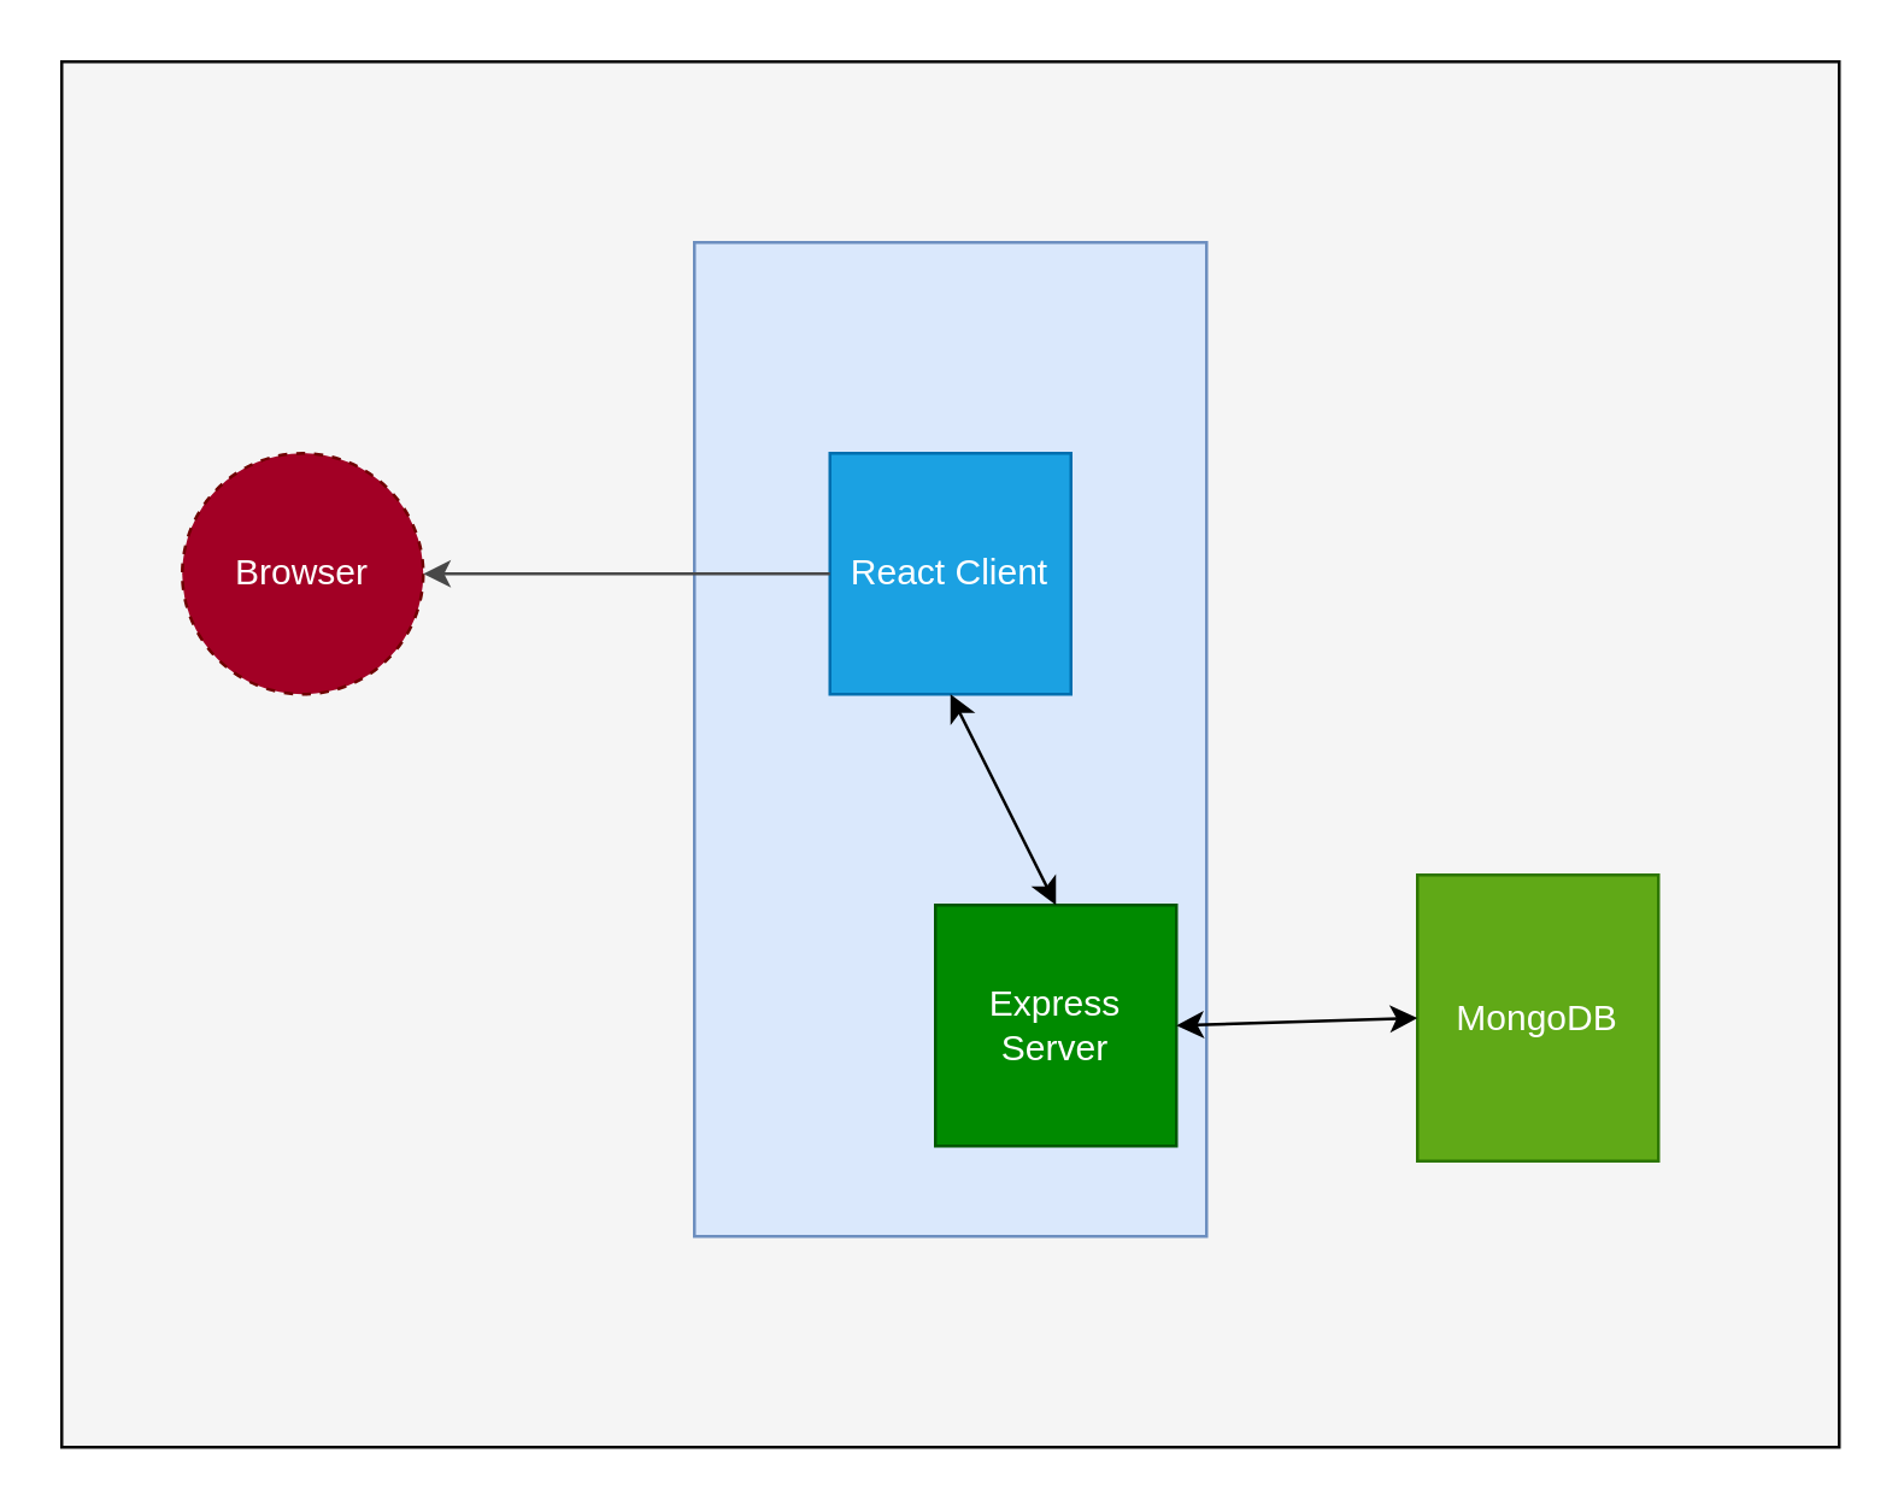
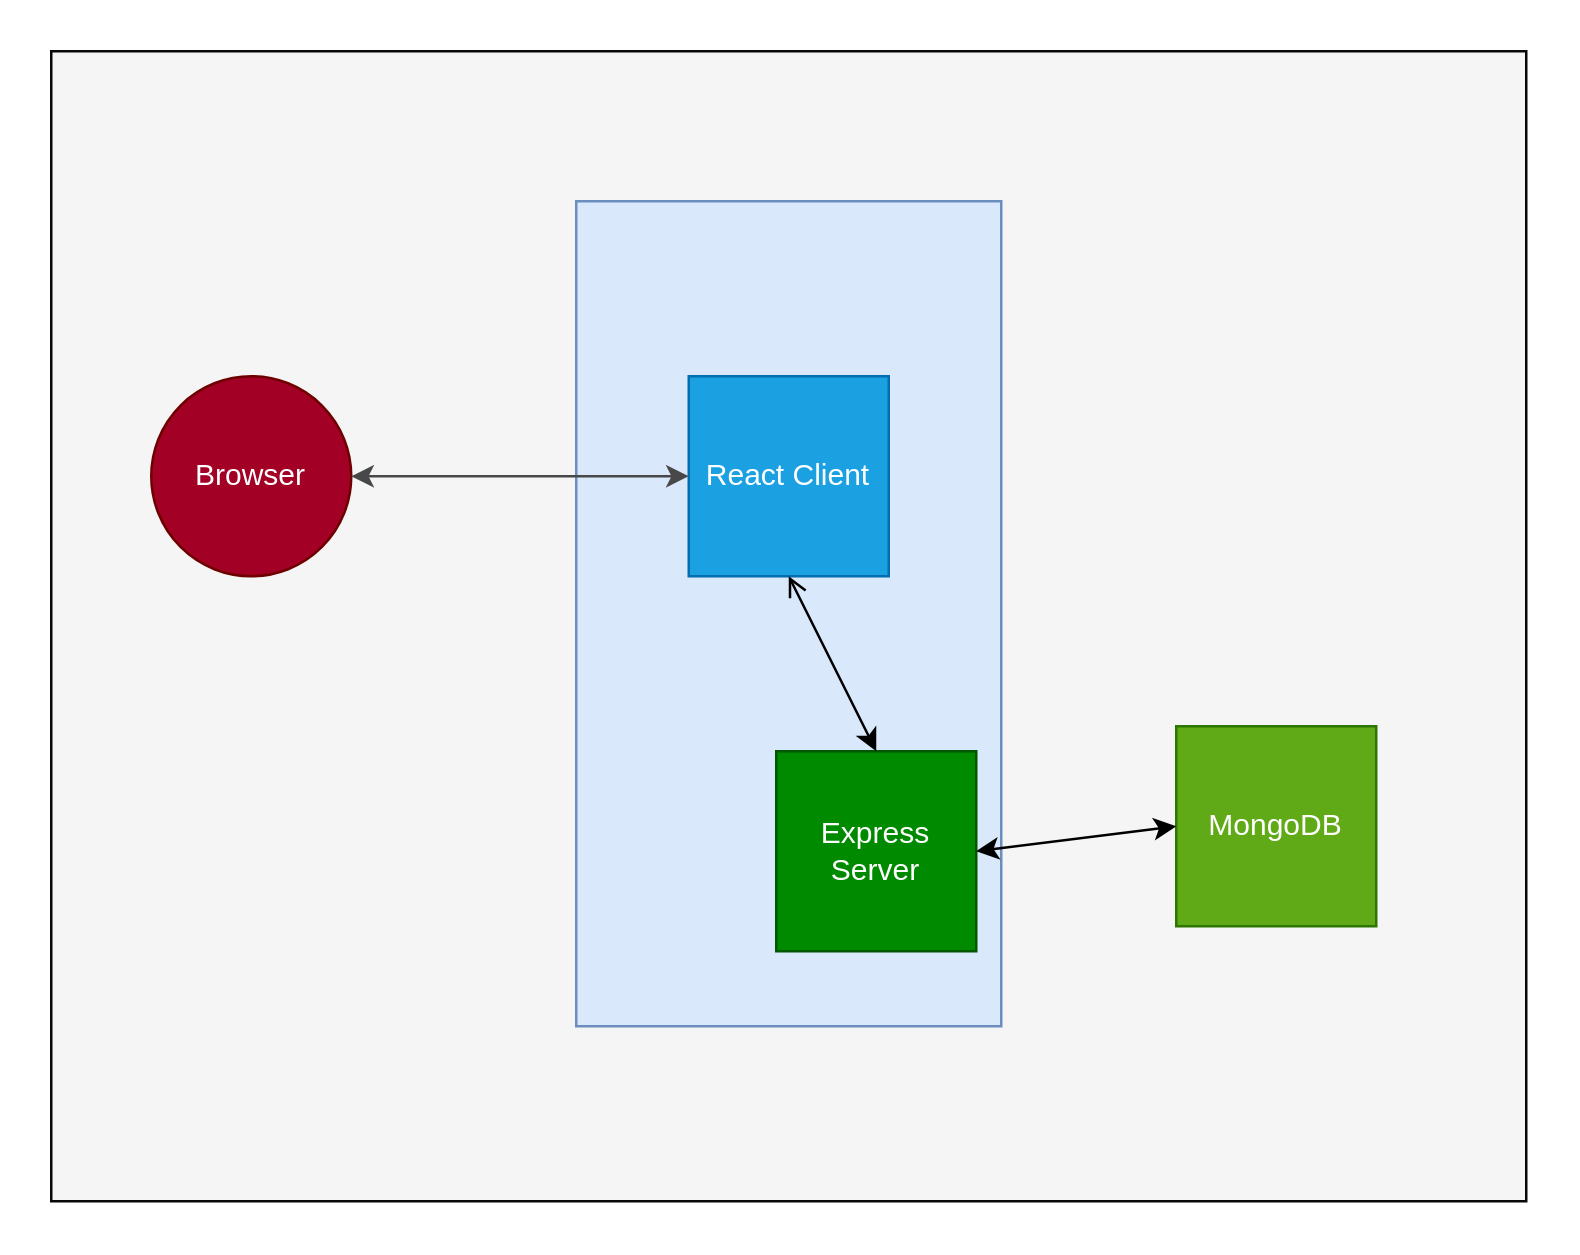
  <mxCell id="0" />
  <mxCell id="1" parent="0" />
  <mxCell id="2" value="" style="rounded=0;whiteSpace=wrap;html=1;fillColor=#f5f5f5;fontColor=#333333;strokeColor=#080808;" vertex="1" parent="1"><mxGeometry x="20" y="20" width="590" height="460" as="geometry" /></mxCell>
  <mxCell id="3" value="" style="rounded=0;whiteSpace=wrap;html=1;fillColor=#dae8fc;strokeColor=#6c8ebf;" vertex="1" parent="1"><mxGeometry x="230" y="80" width="170" height="330" as="geometry" /></mxCell>
  <mxCell id="4" value="React Client" style="whiteSpace=wrap;html=1;aspect=fixed;fillColor=#1ba1e2;fontColor=#ffffff;strokeColor=#006EAF;" vertex="1" parent="1"><mxGeometry x="275" y="150" width="80" height="80" as="geometry" /></mxCell>
  <mxCell id="5" value="Express Server" style="whiteSpace=wrap;html=1;aspect=fixed;fillColor=#008a00;fontColor=#ffffff;strokeColor=#005700;" vertex="1" parent="1"><mxGeometry x="310" y="300" width="80" height="80" as="geometry" /></mxCell>
- <mxCell id="6" value="MongoDB" style="whiteSpace=wrap;html=1;aspect=fixed;fillColor=#60a917;fontColor=#ffffff;strokeColor=#2D7600;" vertex="1" parent="1"><mxGeometry x="470" y="290" width="80" height="95" as="geometry" /></mxCell>
- <mxCell id="7" value="Browser" style="ellipse;whiteSpace=wrap;html=1;aspect=fixed;fillColor=#a20025;fontColor=#ffffff;strokeColor=#6F0000;dashed=1;" vertex="1" parent="1"><mxGeometry x="60" y="150" width="80" height="80" as="geometry" /></mxCell>
- <mxCell id="8" value="" style="endArrow=none;startArrow=classic;html=1;rounded=0;exitX=1;exitY=0.5;exitDx=0;exitDy=0;fillColor=#000000;labelBackgroundColor=#E5E5E5;fontColor=#000000;strokeColor=#484848;" edge="1" parent="1" source="7" target="4"><mxGeometry width="50" height="50" relative="1" as="geometry"><mxPoint x="370" y="540" as="sourcePoint" /><mxPoint x="420" y="490" as="targetPoint" /></mxGeometry></mxCell>
- <mxCell id="9" value="" style="endArrow=classic;startArrow=classic;html=1;rounded=0;entryX=0.5;entryY=1;entryDx=0;entryDy=0;exitX=0.5;exitY=0;exitDx=0;exitDy=0;strokeColor=#000000;" edge="1" parent="1" source="5" target="4"><mxGeometry width="50" height="50" relative="1" as="geometry"><mxPoint x="247.5" y="260" as="sourcePoint" /><mxPoint x="382.5" y="260" as="targetPoint" /></mxGeometry></mxCell>
+ <mxCell id="6" value="MongoDB" style="whiteSpace=wrap;html=1;aspect=fixed;fillColor=#60a917;fontColor=#ffffff;strokeColor=#2D7600;" vertex="1" parent="1"><mxGeometry x="470" y="290" width="80" height="80" as="geometry" /></mxCell>
+ <mxCell id="7" value="Browser" style="ellipse;whiteSpace=wrap;html=1;aspect=fixed;fillColor=#a20025;fontColor=#ffffff;strokeColor=#6F0000;" vertex="1" parent="1"><mxGeometry x="60" y="150" width="80" height="80" as="geometry" /></mxCell>
+ <mxCell id="8" value="" style="endArrow=classic;startArrow=classic;html=1;rounded=0;exitX=1;exitY=0.5;exitDx=0;exitDy=0;fillColor=#000000;labelBackgroundColor=#E5E5E5;fontColor=#000000;strokeColor=#484848;" edge="1" parent="1" source="7" target="4"><mxGeometry width="50" height="50" relative="1" as="geometry"><mxPoint x="370" y="540" as="sourcePoint" /><mxPoint x="420" y="490" as="targetPoint" /></mxGeometry></mxCell>
+ <mxCell id="9" value="" style="endArrow=open;startArrow=classic;html=1;rounded=0;entryX=0.5;entryY=1;entryDx=0;entryDy=0;exitX=0.5;exitY=0;exitDx=0;exitDy=0;strokeColor=#000000;" edge="1" parent="1" source="5" target="4"><mxGeometry width="50" height="50" relative="1" as="geometry"><mxPoint x="247.5" y="260" as="sourcePoint" /><mxPoint x="382.5" y="260" as="targetPoint" /></mxGeometry></mxCell>
  <mxCell id="10" value="" style="endArrow=classic;startArrow=classic;html=1;rounded=0;entryX=0;entryY=0.5;entryDx=0;entryDy=0;exitX=1;exitY=0.5;exitDx=0;exitDy=0;strokeColor=#000000;" edge="1" parent="1" source="5" target="6"><mxGeometry width="50" height="50" relative="1" as="geometry"><mxPoint x="325" y="300" as="sourcePoint" /><mxPoint x="325" y="240" as="targetPoint" /></mxGeometry></mxCell>
